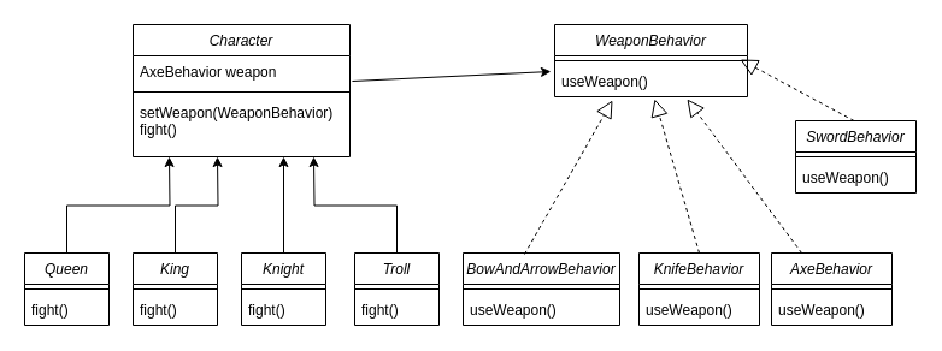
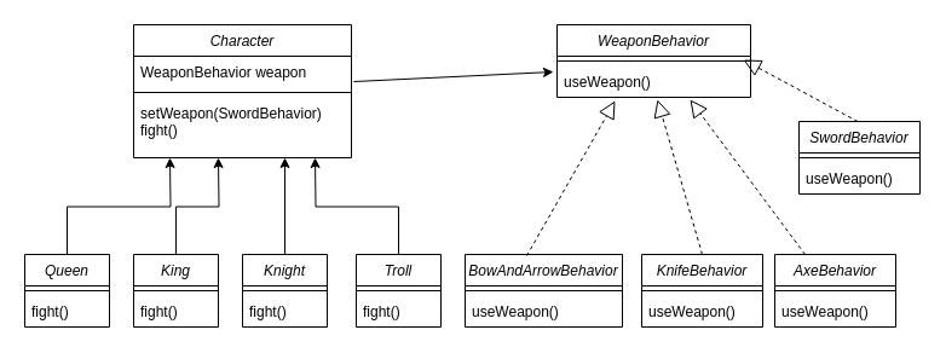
  <mxCell id="0" />
  <mxCell id="1" parent="0" />
  <mxCell id="2" value="Character" style="swimlane;fontStyle=2;align=center;verticalAlign=top;childLayout=stackLayout;horizontal=1;startSize=26;horizontalStack=0;resizeParent=1;resizeLast=0;collapsible=1;marginBottom=0;rounded=0;shadow=0;strokeWidth=1;" parent="1" vertex="1"><mxGeometry x="110" y="20" width="180" height="110" as="geometry"><mxRectangle x="230" y="140" width="160" height="26" as="alternateBounds" /></mxGeometry></mxCell>
- <mxCell id="3" value="AxeBehavior weapon" style="text;align=left;verticalAlign=top;spacingLeft=4;spacingRight=4;overflow=hidden;rotatable=0;points=[[0,0.5],[1,0.5]];portConstraint=eastwest;" parent="2" vertex="1"><mxGeometry y="26" width="180" height="26" as="geometry" /></mxCell>
+ <mxCell id="3" value="WeaponBehavior weapon" style="text;align=left;verticalAlign=top;spacingLeft=4;spacingRight=4;overflow=hidden;rotatable=0;points=[[0,0.5],[1,0.5]];portConstraint=eastwest;" parent="2" vertex="1"><mxGeometry y="26" width="180" height="26" as="geometry" /></mxCell>
  <mxCell id="4" value="" style="line;html=1;strokeWidth=1;align=left;verticalAlign=middle;spacingTop=-1;spacingLeft=3;spacingRight=3;rotatable=0;labelPosition=right;points=[];portConstraint=eastwest;" parent="2" vertex="1"><mxGeometry y="52" width="180" height="8" as="geometry" /></mxCell>
- <mxCell id="5" value="setWeapon(WeaponBehavior)&#10;fight()" style="text;align=left;verticalAlign=top;spacingLeft=4;spacingRight=4;overflow=hidden;rotatable=0;points=[[0,0.5],[1,0.5]];portConstraint=eastwest;" parent="2" vertex="1"><mxGeometry y="60" width="180" height="40" as="geometry" /></mxCell>
+ <mxCell id="5" value="setWeapon(SwordBehavior)&#10;fight()" style="text;align=left;verticalAlign=top;spacingLeft=4;spacingRight=4;overflow=hidden;rotatable=0;points=[[0,0.5],[1,0.5]];portConstraint=eastwest;" parent="2" vertex="1"><mxGeometry y="60" width="180" height="40" as="geometry" /></mxCell>
  <mxCell id="6" style="edgeStyle=orthogonalEdgeStyle;rounded=0;orthogonalLoop=1;jettySize=auto;html=1;exitX=0.5;exitY=0;exitDx=0;exitDy=0;" edge="1" parent="1" source="7"><mxGeometry relative="1" as="geometry"><mxPoint x="140" y="130" as="targetPoint" /></mxGeometry></mxCell>
  <mxCell id="7" value="Queen" style="swimlane;fontStyle=2;align=center;verticalAlign=top;childLayout=stackLayout;horizontal=1;startSize=26;horizontalStack=0;resizeParent=1;resizeLast=0;collapsible=1;marginBottom=0;rounded=0;shadow=0;strokeWidth=1;" vertex="1" parent="1"><mxGeometry x="20" y="210" width="70" height="60" as="geometry"><mxRectangle x="230" y="140" width="160" height="26" as="alternateBounds" /></mxGeometry></mxCell>
  <mxCell id="8" value="" style="line;html=1;strokeWidth=1;align=left;verticalAlign=middle;spacingTop=-1;spacingLeft=3;spacingRight=3;rotatable=0;labelPosition=right;points=[];portConstraint=eastwest;" vertex="1" parent="7"><mxGeometry y="26" width="70" height="8" as="geometry" /></mxCell>
  <mxCell id="9" value="fight()" style="text;align=left;verticalAlign=top;spacingLeft=4;spacingRight=4;overflow=hidden;rotatable=0;points=[[0,0.5],[1,0.5]];portConstraint=eastwest;" vertex="1" parent="7"><mxGeometry y="34" width="70" height="26" as="geometry" /></mxCell>
  <mxCell id="10" style="edgeStyle=orthogonalEdgeStyle;rounded=0;orthogonalLoop=1;jettySize=auto;html=1;exitX=0.5;exitY=0;exitDx=0;exitDy=0;" edge="1" parent="1" source="11"><mxGeometry relative="1" as="geometry"><mxPoint x="180" y="130" as="targetPoint" /></mxGeometry></mxCell>
  <mxCell id="11" value="King" style="swimlane;fontStyle=2;align=center;verticalAlign=top;childLayout=stackLayout;horizontal=1;startSize=26;horizontalStack=0;resizeParent=1;resizeLast=0;collapsible=1;marginBottom=0;rounded=0;shadow=0;strokeWidth=1;" vertex="1" parent="1"><mxGeometry x="110" y="210" width="70" height="60" as="geometry"><mxRectangle x="230" y="140" width="160" height="26" as="alternateBounds" /></mxGeometry></mxCell>
  <mxCell id="12" value="" style="line;html=1;strokeWidth=1;align=left;verticalAlign=middle;spacingTop=-1;spacingLeft=3;spacingRight=3;rotatable=0;labelPosition=right;points=[];portConstraint=eastwest;" vertex="1" parent="11"><mxGeometry y="26" width="70" height="8" as="geometry" /></mxCell>
  <mxCell id="13" value="fight()" style="text;align=left;verticalAlign=top;spacingLeft=4;spacingRight=4;overflow=hidden;rotatable=0;points=[[0,0.5],[1,0.5]];portConstraint=eastwest;" vertex="1" parent="11"><mxGeometry y="34" width="70" height="26" as="geometry" /></mxCell>
  <mxCell id="14" style="edgeStyle=orthogonalEdgeStyle;rounded=0;orthogonalLoop=1;jettySize=auto;html=1;exitX=0.5;exitY=0;exitDx=0;exitDy=0;" edge="1" parent="1" source="15"><mxGeometry relative="1" as="geometry"><mxPoint x="260" y="130" as="targetPoint" /></mxGeometry></mxCell>
  <mxCell id="15" value="Troll" style="swimlane;fontStyle=2;align=center;verticalAlign=top;childLayout=stackLayout;horizontal=1;startSize=26;horizontalStack=0;resizeParent=1;resizeLast=0;collapsible=1;marginBottom=0;rounded=0;shadow=0;strokeWidth=1;" vertex="1" parent="1"><mxGeometry x="294" y="210" width="70" height="60" as="geometry"><mxRectangle x="230" y="140" width="160" height="26" as="alternateBounds" /></mxGeometry></mxCell>
  <mxCell id="16" value="" style="line;html=1;strokeWidth=1;align=left;verticalAlign=middle;spacingTop=-1;spacingLeft=3;spacingRight=3;rotatable=0;labelPosition=right;points=[];portConstraint=eastwest;" vertex="1" parent="15"><mxGeometry y="26" width="70" height="8" as="geometry" /></mxCell>
  <mxCell id="17" value="fight()" style="text;align=left;verticalAlign=top;spacingLeft=4;spacingRight=4;overflow=hidden;rotatable=0;points=[[0,0.5],[1,0.5]];portConstraint=eastwest;" vertex="1" parent="15"><mxGeometry y="34" width="70" height="26" as="geometry" /></mxCell>
  <mxCell id="18" style="edgeStyle=orthogonalEdgeStyle;rounded=0;orthogonalLoop=1;jettySize=auto;html=1;exitX=0.5;exitY=0;exitDx=0;exitDy=0;" edge="1" parent="1" source="19"><mxGeometry relative="1" as="geometry"><mxPoint x="235" y="130" as="targetPoint" /></mxGeometry></mxCell>
  <mxCell id="19" value="Knight" style="swimlane;fontStyle=2;align=center;verticalAlign=top;childLayout=stackLayout;horizontal=1;startSize=26;horizontalStack=0;resizeParent=1;resizeLast=0;collapsible=1;marginBottom=0;rounded=0;shadow=0;strokeWidth=1;" vertex="1" parent="1"><mxGeometry x="200" y="210" width="70" height="60" as="geometry"><mxRectangle x="230" y="140" width="160" height="26" as="alternateBounds" /></mxGeometry></mxCell>
  <mxCell id="20" value="" style="line;html=1;strokeWidth=1;align=left;verticalAlign=middle;spacingTop=-1;spacingLeft=3;spacingRight=3;rotatable=0;labelPosition=right;points=[];portConstraint=eastwest;" vertex="1" parent="19"><mxGeometry y="26" width="70" height="8" as="geometry" /></mxCell>
  <mxCell id="21" value="fight()" style="text;align=left;verticalAlign=top;spacingLeft=4;spacingRight=4;overflow=hidden;rotatable=0;points=[[0,0.5],[1,0.5]];portConstraint=eastwest;" vertex="1" parent="19"><mxGeometry y="34" width="70" height="26" as="geometry" /></mxCell>
  <mxCell id="22" value="KnifeBehavior" style="swimlane;fontStyle=2;align=center;verticalAlign=top;childLayout=stackLayout;horizontal=1;startSize=26;horizontalStack=0;resizeParent=1;resizeLast=0;collapsible=1;marginBottom=0;rounded=0;shadow=0;strokeWidth=1;" vertex="1" parent="1"><mxGeometry x="530" y="210" width="100" height="60" as="geometry"><mxRectangle x="230" y="140" width="160" height="26" as="alternateBounds" /></mxGeometry></mxCell>
  <mxCell id="23" value="" style="line;html=1;strokeWidth=1;align=left;verticalAlign=middle;spacingTop=-1;spacingLeft=3;spacingRight=3;rotatable=0;labelPosition=right;points=[];portConstraint=eastwest;" vertex="1" parent="22"><mxGeometry y="26" width="100" height="8" as="geometry" /></mxCell>
  <mxCell id="24" value="useWeapon()" style="text;align=left;verticalAlign=top;spacingLeft=4;spacingRight=4;overflow=hidden;rotatable=0;points=[[0,0.5],[1,0.5]];portConstraint=eastwest;" vertex="1" parent="22"><mxGeometry y="34" width="100" height="26" as="geometry" /></mxCell>
  <mxCell id="25" value="BowAndArrowBehavior" style="swimlane;fontStyle=2;align=center;verticalAlign=top;childLayout=stackLayout;horizontal=1;startSize=26;horizontalStack=0;resizeParent=1;resizeLast=0;collapsible=1;marginBottom=0;rounded=0;shadow=0;strokeWidth=1;" vertex="1" parent="1"><mxGeometry x="384" y="210" width="130" height="60" as="geometry"><mxRectangle x="230" y="140" width="160" height="26" as="alternateBounds" /></mxGeometry></mxCell>
  <mxCell id="26" value="" style="line;html=1;strokeWidth=1;align=left;verticalAlign=middle;spacingTop=-1;spacingLeft=3;spacingRight=3;rotatable=0;labelPosition=right;points=[];portConstraint=eastwest;" vertex="1" parent="25"><mxGeometry y="26" width="130" height="8" as="geometry" /></mxCell>
  <mxCell id="27" value="useWeapon()" style="text;align=left;verticalAlign=top;spacingLeft=4;spacingRight=4;overflow=hidden;rotatable=0;points=[[0,0.5],[1,0.5]];portConstraint=eastwest;" vertex="1" parent="25"><mxGeometry y="34" width="130" height="26" as="geometry" /></mxCell>
  <mxCell id="28" value="AxeBehavior" style="swimlane;fontStyle=2;align=center;verticalAlign=top;childLayout=stackLayout;horizontal=1;startSize=26;horizontalStack=0;resizeParent=1;resizeLast=0;collapsible=1;marginBottom=0;rounded=0;shadow=0;strokeWidth=1;" vertex="1" parent="1"><mxGeometry x="640" y="210" width="100" height="60" as="geometry"><mxRectangle x="230" y="140" width="160" height="26" as="alternateBounds" /></mxGeometry></mxCell>
  <mxCell id="29" value="" style="line;html=1;strokeWidth=1;align=left;verticalAlign=middle;spacingTop=-1;spacingLeft=3;spacingRight=3;rotatable=0;labelPosition=right;points=[];portConstraint=eastwest;" vertex="1" parent="28"><mxGeometry y="26" width="100" height="8" as="geometry" /></mxCell>
  <mxCell id="30" value="useWeapon()" style="text;align=left;verticalAlign=top;spacingLeft=4;spacingRight=4;overflow=hidden;rotatable=0;points=[[0,0.5],[1,0.5]];portConstraint=eastwest;" vertex="1" parent="28"><mxGeometry y="34" width="100" height="26" as="geometry" /></mxCell>
  <mxCell id="31" value="SwordBehavior" style="swimlane;fontStyle=2;align=center;verticalAlign=top;childLayout=stackLayout;horizontal=1;startSize=26;horizontalStack=0;resizeParent=1;resizeLast=0;collapsible=1;marginBottom=0;rounded=0;shadow=0;strokeWidth=1;" vertex="1" parent="1"><mxGeometry x="660" y="100" width="100" height="60" as="geometry"><mxRectangle x="230" y="140" width="160" height="26" as="alternateBounds" /></mxGeometry></mxCell>
  <mxCell id="32" value="" style="line;html=1;strokeWidth=1;align=left;verticalAlign=middle;spacingTop=-1;spacingLeft=3;spacingRight=3;rotatable=0;labelPosition=right;points=[];portConstraint=eastwest;" vertex="1" parent="31"><mxGeometry y="26" width="100" height="8" as="geometry" /></mxCell>
  <mxCell id="33" value="useWeapon()" style="text;align=left;verticalAlign=top;spacingLeft=4;spacingRight=4;overflow=hidden;rotatable=0;points=[[0,0.5],[1,0.5]];portConstraint=eastwest;" vertex="1" parent="31"><mxGeometry y="34" width="100" height="26" as="geometry" /></mxCell>
  <mxCell id="34" value="WeaponBehavior" style="swimlane;fontStyle=2;align=center;verticalAlign=top;childLayout=stackLayout;horizontal=1;startSize=26;horizontalStack=0;resizeParent=1;resizeLast=0;collapsible=1;marginBottom=0;rounded=0;shadow=0;strokeWidth=1;" vertex="1" parent="1"><mxGeometry x="460" y="20" width="160" height="60" as="geometry"><mxRectangle x="230" y="140" width="160" height="26" as="alternateBounds" /></mxGeometry></mxCell>
  <mxCell id="35" value="" style="line;html=1;strokeWidth=1;align=left;verticalAlign=middle;spacingTop=-1;spacingLeft=3;spacingRight=3;rotatable=0;labelPosition=right;points=[];portConstraint=eastwest;" vertex="1" parent="34"><mxGeometry y="26" width="160" height="8" as="geometry" /></mxCell>
  <mxCell id="36" value="useWeapon()" style="text;align=left;verticalAlign=top;spacingLeft=4;spacingRight=4;overflow=hidden;rotatable=0;points=[[0,0.5],[1,0.5]];portConstraint=eastwest;" vertex="1" parent="34"><mxGeometry y="34" width="160" height="26" as="geometry" /></mxCell>
  <mxCell id="37" value="" style="endArrow=block;dashed=1;endFill=0;endSize=12;html=1;rounded=0;exitX=0.392;exitY=0.017;exitDx=0;exitDy=0;exitPerimeter=0;entryX=0.3;entryY=1.115;entryDx=0;entryDy=0;entryPerimeter=0;" edge="1" parent="1" source="25" target="36"><mxGeometry width="160" relative="1" as="geometry"><mxPoint x="384" y="140" as="sourcePoint" /><mxPoint x="544" y="140" as="targetPoint" /></mxGeometry></mxCell>
  <mxCell id="38" value="" style="endArrow=block;dashed=1;endFill=0;endSize=12;html=1;rounded=0;exitX=0.5;exitY=0;exitDx=0;exitDy=0;entryX=0.3;entryY=1.115;entryDx=0;entryDy=0;entryPerimeter=0;" edge="1" parent="1" source="22"><mxGeometry width="160" relative="1" as="geometry"><mxPoint x="470" y="210" as="sourcePoint" /><mxPoint x="543" y="82" as="targetPoint" /></mxGeometry></mxCell>
  <mxCell id="39" value="" style="endArrow=block;dashed=1;endFill=0;endSize=12;html=1;rounded=0;exitX=0.25;exitY=0;exitDx=0;exitDy=0;entryX=0.3;entryY=1.115;entryDx=0;entryDy=0;entryPerimeter=0;" edge="1" parent="1" source="28"><mxGeometry width="160" relative="1" as="geometry"><mxPoint x="607" y="210" as="sourcePoint" /><mxPoint x="570" y="82" as="targetPoint" /></mxGeometry></mxCell>
  <mxCell id="40" value="" style="endArrow=block;dashed=1;endFill=0;endSize=12;html=1;rounded=0;exitX=0.5;exitY=0;exitDx=0;exitDy=0;entryX=0.963;entryY=0.375;entryDx=0;entryDy=0;entryPerimeter=0;" edge="1" parent="1" target="35"><mxGeometry width="160" relative="1" as="geometry"><mxPoint x="708.5" y="100" as="sourcePoint" /><mxPoint x="671.5" y="-28" as="targetPoint" /></mxGeometry></mxCell>
  <mxCell id="41" value="" style="endArrow=classic;html=1;rounded=0;exitX=1.011;exitY=0.808;exitDx=0;exitDy=0;exitPerimeter=0;entryX=-0.019;entryY=0.192;entryDx=0;entryDy=0;entryPerimeter=0;" edge="1" parent="1" source="3" target="36"><mxGeometry width="50" height="50" relative="1" as="geometry"><mxPoint x="360" y="310" as="sourcePoint" /><mxPoint x="410" y="260" as="targetPoint" /></mxGeometry></mxCell>
